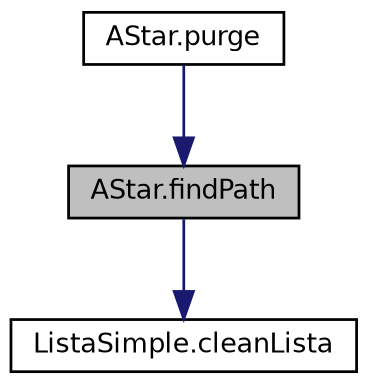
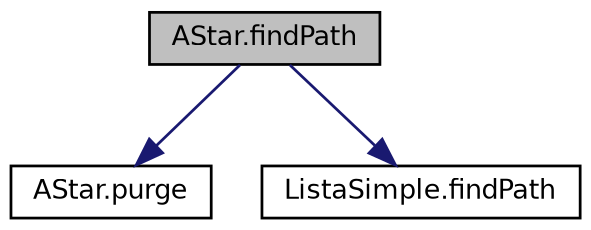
  digraph {
    rankdir=TB
    node [color=black fillcolor=white fontname=Helvetica fontsize=10 shape=record style=filled]
    edge [color=midnightblue fontname=Helvetica fontsize=10 labelfontname=Helvetica labelfontsize=10 style=solid]
    n1 [fillcolor=grey75 fontcolor=black height=0.2 label="AStar.findPath" width=0.4]
    n2 [height=0.2 label="AStar.purge" width=0.4]
-   n3 [height=0.2 label="ListaSimple.cleanLista" width=0.4]
-   n2 -> n1
+   n3 [height=0.2 label="ListaSimple.findPath" width=0.4]
+   n1 -> n2
    n1 -> n3
  }
